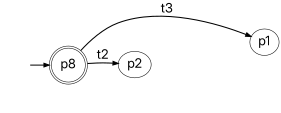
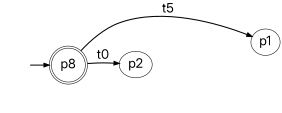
  digraph {
    fontname=Inter
    labeljust=l
    nojustify=true
    rankdir=LR
    node [fontname=Inter fontsize=25]
    edge [fontname=Inter fontsize=25 style=invis]
    I0 [style=invis width=0]
    n2 [label=p8 shape=doublecircle]
    n3 [label=p1]
    n4 [label=p2]
    p3 [style=invis width=0]
    I0 -> n2 [style=bold]
-   n2 -> n3 [label=t3 style=bold]
-   n2 -> n4 [label=t2 style=bold]
+   n2 -> n3 [label=t5 style=bold]
+   n2 -> n4 [label=t0 style=bold]
    n3 -> n3 [label=t1]
    n4 -> n2 [label=t5]
    n4 -> n3 [label=t10]
    n4 -> n4 [label=t6]
    n4 -> p3 [label=t4]
    p3 -> n2 [label=t8]
    p3 -> n3 [label=t11]
    p3 -> n4 [label=t7]
    p3 -> p3 [label=t9]
  }
